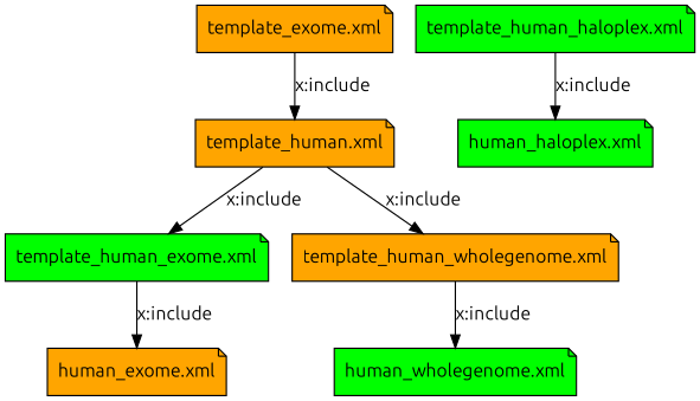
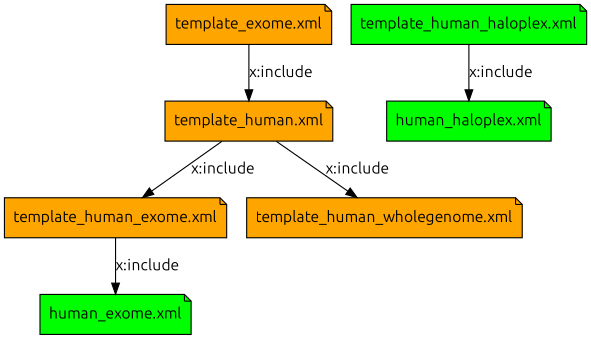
  digraph {
    fontname=Ubuntu
    node [fillcolor=orange fontname=Ubuntu shape=note style=filled]
    edge [fontname=Ubuntu]
    n1 [label="template_exome.xml"]
    n2 [label="template_human.xml"]
-   n3 [fillcolor=green label="template_human_exome.xml"]
+   n3 [label="template_human_exome.xml"]
    n4 [label="template_human_wholegenome.xml"]
-   n5 [label="human_exome.xml"]
+   n5 [fillcolor=green label="human_exome.xml"]
    n6 [fillcolor=green label="template_human_haloplex.xml"]
    n7 [fillcolor=green label="human_haloplex.xml"]
-   n8 [fillcolor=green label="human_wholegenome.xml"]
    n1 -> n2 [label="x:include"]
    n2 -> n3 [label="x:include"]
    n2 -> n4 [label="x:include"]
    n3 -> n5 [label="x:include"]
-   n4 -> n8 [label="x:include"]
    n6 -> n7 [label="x:include"]
  }
